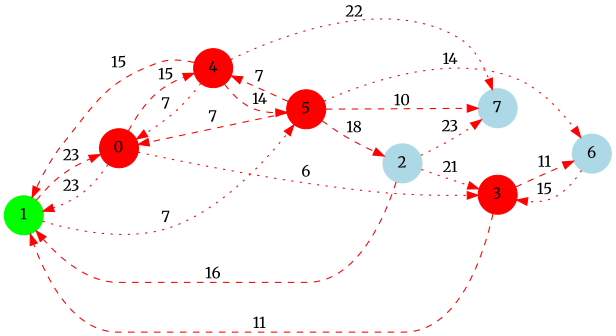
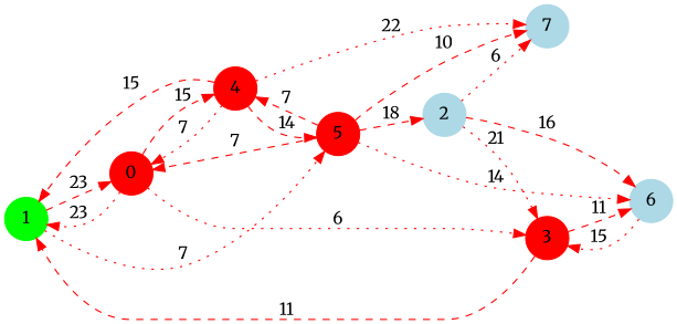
  digraph {
    fontname=Merriweather
    rankdir=LR
    node [color=red fontname=Merriweather shape=circle style=filled]
    edge [color=red fontname=Merriweather style=dashed]
    1 [color=green]
    0
    3
    4
    5
    6 [color=lightblue]
    7 [color=lightblue]
    2 [color=lightblue]
    1 -> 0 [label=23]
    1 -> 5 [label=7 style=dotted]
    0 -> 1 [label=23 style=dotted]
    0 -> 3 [label=6 style=dotted]
    0 -> 4 [label=15]
    3 -> 1 [label=11]
    3 -> 6 [label=11]
    4 -> 1 [label=15]
    4 -> 0 [label=7 style=dotted]
    4 -> 5 [label=14]
    4 -> 7 [label=22 style=dotted]
    5 -> 0 [label=7]
    5 -> 4 [label=7]
    5 -> 6 [label=14 style=dotted]
    5 -> 7 [label=10]
    5 -> 2 [label=18]
    6 -> 3 [label=15 style=dotted]
    2 -> 3 [label=21 style=dotted]
-   2 -> 1 [label=16]
-   2 -> 7 [label=23 style=dotted]
+   2 -> 6 [label=16]
+   2 -> 7 [label=6 style=dotted]
  }
